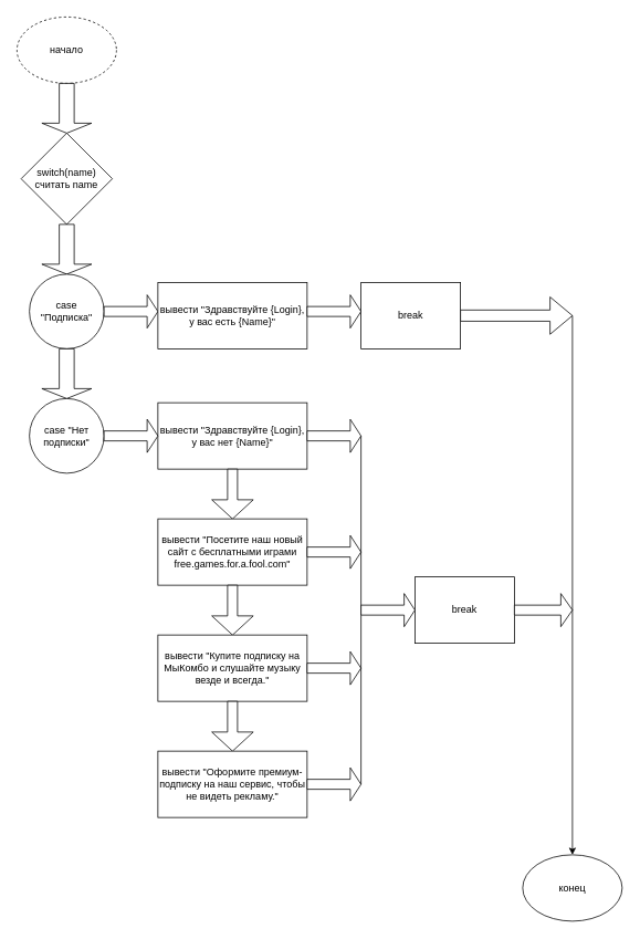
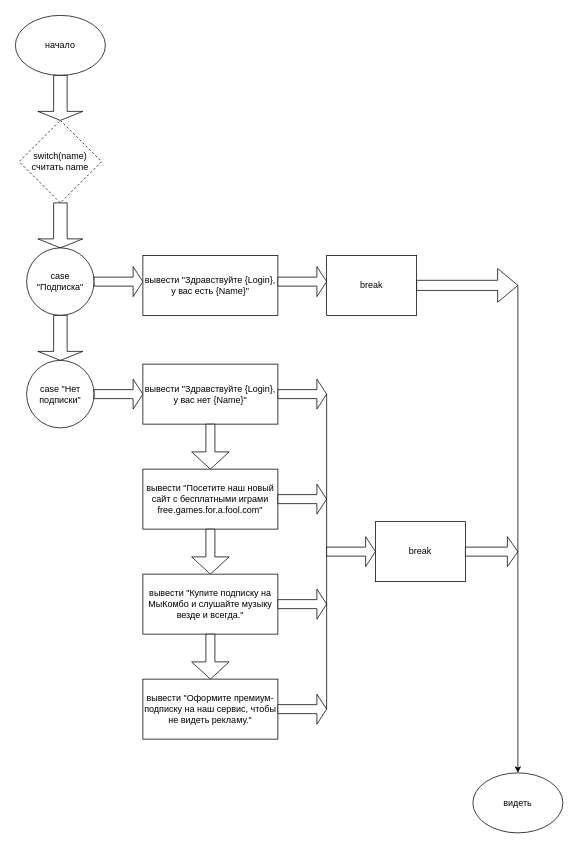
  <mxCell id="0" />
  <mxCell id="1" parent="0" />
- <mxCell id="2" value="начало" style="ellipse;whiteSpace=wrap;html=1;dashed=1;" vertex="1" parent="1"><mxGeometry x="20" width="120" height="80" as="geometry" y="20" /></mxCell>
+ <mxCell id="2" value="начало" style="ellipse;whiteSpace=wrap;html=1;" vertex="1" parent="1"><mxGeometry x="20" width="120" height="80" as="geometry" y="20" /></mxCell>
  <mxCell id="3" value="" style="shape=singleArrow;direction=south;whiteSpace=wrap;html=1;" vertex="1" parent="1"><mxGeometry x="50" y="100" width="60" height="60" as="geometry" /></mxCell>
- <mxCell id="4" value="switch(name)&lt;br&gt;считать name" style="rhombus;whiteSpace=wrap;html=1;" vertex="1" parent="1"><mxGeometry x="25" y="160" width="110" height="110" as="geometry" /></mxCell>
+ <mxCell id="4" value="switch(name)&lt;br&gt;считать name" style="rhombus;whiteSpace=wrap;html=1;dashed=1;" vertex="1" parent="1"><mxGeometry x="25" y="160" width="110" height="110" as="geometry" /></mxCell>
  <mxCell id="5" value="" style="shape=singleArrow;direction=south;whiteSpace=wrap;html=1;" vertex="1" parent="1"><mxGeometry x="50" y="270" width="60" height="60" as="geometry" /></mxCell>
  <mxCell id="6" value="case &quot;Подписка&quot;" style="ellipse;whiteSpace=wrap;html=1;aspect=fixed;" vertex="1" parent="1"><mxGeometry x="35" y="330" width="90" height="90" as="geometry" /></mxCell>
  <mxCell id="7" value="" style="shape=singleArrow;whiteSpace=wrap;html=1;" vertex="1" parent="1"><mxGeometry x="125" y="355" width="65" height="40" as="geometry" /></mxCell>
  <mxCell id="8" value="вывести &quot;Здравствуйте {Login}, у вас есть {Name}&quot;" style="rounded=0;whiteSpace=wrap;html=1;" vertex="1" parent="1"><mxGeometry x="190" y="340" width="180" height="80" as="geometry" /></mxCell>
  <mxCell id="9" value="" style="shape=singleArrow;whiteSpace=wrap;html=1;" vertex="1" parent="1"><mxGeometry x="370" y="355" width="65" height="40" as="geometry" /></mxCell>
  <mxCell id="10" value="break" style="rounded=0;whiteSpace=wrap;html=1;" vertex="1" parent="1"><mxGeometry x="435" y="340" width="120" height="80" as="geometry" /></mxCell>
  <mxCell id="11" value="" style="shape=singleArrow;direction=south;whiteSpace=wrap;html=1;" vertex="1" parent="1"><mxGeometry x="50" y="420" width="60" height="60" as="geometry" /></mxCell>
  <mxCell id="12" value="case &quot;Нет подписки&quot;" style="ellipse;whiteSpace=wrap;html=1;aspect=fixed;" vertex="1" parent="1"><mxGeometry x="35" y="480" width="90" height="90" as="geometry" /></mxCell>
  <mxCell id="13" value="вывести &quot;Здравствуйте {Login}, у вас нет {Name}&quot;" style="rounded=0;whiteSpace=wrap;html=1;" vertex="1" parent="1"><mxGeometry x="190" y="485" width="180" height="80" as="geometry" /></mxCell>
  <mxCell id="14" value="" style="shape=singleArrow;whiteSpace=wrap;html=1;" vertex="1" parent="1"><mxGeometry x="125" y="505" width="65" height="40" as="geometry" /></mxCell>
  <mxCell id="15" value="" style="shape=singleArrow;direction=south;whiteSpace=wrap;html=1;arrowWidth=0.24;arrowSize=0.383;" vertex="1" parent="1"><mxGeometry x="255" y="565" width="50" height="60" as="geometry" /></mxCell>
  <mxCell id="16" value="вывести &quot;Посетите наш новый сайт с бесплатными играми free.games.for.a.fool.com&quot;" style="rounded=0;whiteSpace=wrap;html=1;" vertex="1" parent="1"><mxGeometry x="190" y="625" width="180" height="80" as="geometry" /></mxCell>
  <mxCell id="17" value="" style="shape=singleArrow;direction=south;whiteSpace=wrap;html=1;arrowWidth=0.24;arrowSize=0.383;" vertex="1" parent="1"><mxGeometry x="255" y="705" width="50" height="60" as="geometry" /></mxCell>
  <mxCell id="18" value="вывести &quot;Купите подписку на МыКомбо и слушайте музыку везде и всегда.&quot;" style="rounded=0;whiteSpace=wrap;html=1;" vertex="1" parent="1"><mxGeometry x="190" y="765" width="180" height="80" as="geometry" /></mxCell>
  <mxCell id="19" value="" style="shape=singleArrow;direction=south;whiteSpace=wrap;html=1;arrowWidth=0.24;arrowSize=0.383;" vertex="1" parent="1"><mxGeometry x="255" y="845" width="50" height="60" as="geometry" /></mxCell>
  <mxCell id="20" value="вывести &quot;Оформите премиум-подписку на наш сервис, чтобы не видеть рекламу.&quot;" style="rounded=0;whiteSpace=wrap;html=1;" vertex="1" parent="1"><mxGeometry x="190" y="905" width="180" height="80" as="geometry" /></mxCell>
  <mxCell id="21" value="" style="shape=singleArrow;whiteSpace=wrap;html=1;" vertex="1" parent="1"><mxGeometry x="370" y="505" width="65" height="40" as="geometry" /></mxCell>
  <mxCell id="22" value="" style="shape=singleArrow;whiteSpace=wrap;html=1;" vertex="1" parent="1"><mxGeometry x="370" y="645" width="65" height="40" as="geometry" /></mxCell>
  <mxCell id="23" value="" style="shape=singleArrow;whiteSpace=wrap;html=1;" vertex="1" parent="1"><mxGeometry x="370" y="785" width="65" height="40" as="geometry" /></mxCell>
  <mxCell id="24" value="" style="shape=singleArrow;whiteSpace=wrap;html=1;" vertex="1" parent="1"><mxGeometry x="370" y="925" width="65" height="40" as="geometry" /></mxCell>
  <mxCell id="25" value="" style="endArrow=none;html=1;exitX=1;exitY=0.5;exitDx=0;exitDy=0;exitPerimeter=0;entryX=1;entryY=0.5;entryDx=0;entryDy=0;entryPerimeter=0;" edge="1" parent="1" source="24" target="21"><mxGeometry width="50" height="50" relative="1" as="geometry"><mxPoint x="400" y="890" as="sourcePoint" /><mxPoint x="450" y="840" as="targetPoint" /><Array as="points" /></mxGeometry></mxCell>
  <mxCell id="26" value="" style="shape=singleArrow;whiteSpace=wrap;html=1;" vertex="1" parent="1"><mxGeometry x="435" y="715" width="65" height="40" as="geometry" /></mxCell>
  <mxCell id="27" value="break" style="rounded=0;whiteSpace=wrap;html=1;" vertex="1" parent="1"><mxGeometry x="500" y="695" width="120" height="80" as="geometry" /></mxCell>
  <mxCell id="28" value="" style="shape=singleArrow;whiteSpace=wrap;html=1;" vertex="1" parent="1"><mxGeometry x="555" y="357.5" width="135" height="45" as="geometry" /></mxCell>
  <mxCell id="29" value="" style="shape=singleArrow;whiteSpace=wrap;html=1;" vertex="1" parent="1"><mxGeometry x="620" y="715" width="70" height="40" as="geometry" /></mxCell>
  <mxCell id="30" value="" style="endArrow=none;html=1;entryX=1;entryY=0.5;entryDx=0;entryDy=0;entryPerimeter=0;exitX=1;exitY=0.5;exitDx=0;exitDy=0;exitPerimeter=0;" edge="1" parent="1" source="29" target="28"><mxGeometry width="50" height="50" relative="1" as="geometry"><mxPoint x="400" y="590" as="sourcePoint" /><mxPoint x="450" y="540" as="targetPoint" /></mxGeometry></mxCell>
  <mxCell id="31" value="" style="endArrow=classic;html=1;exitX=1;exitY=0.5;exitDx=0;exitDy=0;exitPerimeter=0;" edge="1" parent="1" source="29"><mxGeometry width="50" height="50" relative="1" as="geometry"><mxPoint x="400" y="890" as="sourcePoint" /><mxPoint x="690" y="1030" as="targetPoint" /></mxGeometry></mxCell>
- <mxCell id="32" value="конец" style="ellipse;whiteSpace=wrap;html=1;" vertex="1" parent="1"><mxGeometry x="630" y="1030" width="120" height="80" as="geometry" /></mxCell>
+ <mxCell id="32" value="видеть" style="ellipse;whiteSpace=wrap;html=1;" vertex="1" parent="1"><mxGeometry x="630" y="1030" width="120" height="80" as="geometry" /></mxCell>
